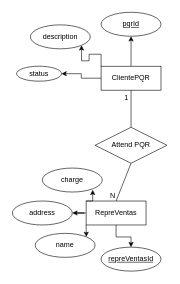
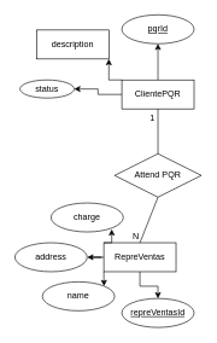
  <mxCell id="0" />
  <mxCell id="1" parent="0" />
  <mxCell id="2" style="edgeStyle=orthogonalEdgeStyle;rounded=0;orthogonalLoop=1;jettySize=auto;html=1;" edge="1" parent="1" source="5" target="8"><mxGeometry relative="1" as="geometry" /></mxCell>
  <mxCell id="3" style="edgeStyle=orthogonalEdgeStyle;rounded=0;orthogonalLoop=1;jettySize=auto;html=1;" edge="1" parent="1" source="5" target="6"><mxGeometry relative="1" as="geometry" /></mxCell>
  <mxCell id="4" style="edgeStyle=orthogonalEdgeStyle;rounded=0;orthogonalLoop=1;jettySize=auto;html=1;exitX=0;exitY=0;exitDx=0;exitDy=0;entryX=1;entryY=1;entryDx=0;entryDy=0;" edge="1" parent="1" source="5" target="7"><mxGeometry relative="1" as="geometry" /></mxCell>
  <mxCell id="5" value="ClientePQR" style="whiteSpace=wrap;html=1;align=center;" vertex="1" parent="1"><mxGeometry x="168" y="110" width="100" height="40" as="geometry" /></mxCell>
  <mxCell id="6" value="pqrId" style="ellipse;whiteSpace=wrap;html=1;align=center;fontStyle=4;" vertex="1" parent="1"><mxGeometry x="168" y="20" width="100" height="40" as="geometry" /></mxCell>
- <mxCell id="7" value="description" style="ellipse;whiteSpace=wrap;html=1;align=center;" vertex="1" parent="1"><mxGeometry x="50" y="41" width="100" height="40" as="geometry" /></mxCell>
+ <mxCell id="7" value="description" style="whiteSpace=wrap;html=1;align=center;rounded=0;" vertex="1" parent="1"><mxGeometry x="50" y="41" width="100" height="40" as="geometry" /></mxCell>
  <mxCell id="8" value="status" style="ellipse;whiteSpace=wrap;html=1;align=center;" vertex="1" parent="1"><mxGeometry x="27" y="110" width="75" height="25" as="geometry" /></mxCell>
  <mxCell id="9" style="edgeStyle=orthogonalEdgeStyle;rounded=0;orthogonalLoop=1;jettySize=auto;html=1;" edge="1" parent="1" source="12" target="18"><mxGeometry relative="1" as="geometry" /></mxCell>
  <mxCell id="10" style="edgeStyle=orthogonalEdgeStyle;rounded=0;orthogonalLoop=1;jettySize=auto;html=1;exitX=0;exitY=1;exitDx=0;exitDy=0;entryX=1;entryY=0;entryDx=0;entryDy=0;" edge="1" parent="1" source="12" target="21"><mxGeometry relative="1" as="geometry" /></mxCell>
  <mxCell id="11" style="edgeStyle=orthogonalEdgeStyle;rounded=0;orthogonalLoop=1;jettySize=auto;html=1;exitX=0;exitY=0.5;exitDx=0;exitDy=0;" edge="1" parent="1" source="12" target="20"><mxGeometry relative="1" as="geometry" /></mxCell>
  <mxCell id="12" value="RepreVentas" style="whiteSpace=wrap;html=1;align=center;" vertex="1" parent="1"><mxGeometry x="143" y="335" width="100" height="40" as="geometry" /></mxCell>
  <mxCell id="13" value="" style="endArrow=none;html=1;rounded=0;exitX=0.5;exitY=1;exitDx=0;exitDy=0;entryX=0.5;entryY=0;entryDx=0;entryDy=0;" edge="1" parent="1" source="15" target="12"><mxGeometry relative="1" as="geometry"><mxPoint x="176" y="251" as="sourcePoint" /><mxPoint x="336" y="251" as="targetPoint" /><Array as="points" /></mxGeometry></mxCell>
  <mxCell id="14" value="N" style="resizable=0;html=1;whiteSpace=wrap;align=right;verticalAlign=bottom;" connectable="0" vertex="1" parent="13"><mxGeometry x="1" relative="1" as="geometry" /></mxCell>
  <mxCell id="15" value="Attend PQR" style="shape=rhombus;perimeter=rhombusPerimeter;whiteSpace=wrap;html=1;align=center;" vertex="1" parent="1"><mxGeometry x="158" y="212" width="120" height="60" as="geometry" /></mxCell>
  <mxCell id="16" value="" style="endArrow=none;html=1;rounded=0;entryX=0.5;entryY=1;entryDx=0;entryDy=0;" edge="1" parent="1" source="15" target="5"><mxGeometry relative="1" as="geometry"><mxPoint x="65" y="303" as="sourcePoint" /><mxPoint x="71" y="212" as="targetPoint" /></mxGeometry></mxCell>
  <mxCell id="17" value="1" style="resizable=0;html=1;whiteSpace=wrap;align=right;verticalAlign=bottom;" connectable="0" vertex="1" parent="16"><mxGeometry x="1" relative="1" as="geometry"><mxPoint x="-3" y="21" as="offset" /></mxGeometry></mxCell>
  <mxCell id="18" value="repreVentasId" style="ellipse;whiteSpace=wrap;html=1;align=center;fontStyle=4;" vertex="1" parent="1"><mxGeometry x="168" y="412" width="100" height="40" as="geometry" /></mxCell>
  <mxCell id="19" value="charge" style="ellipse;whiteSpace=wrap;html=1;align=center;" vertex="1" parent="1"><mxGeometry x="70" y="280" width="100" height="40" as="geometry" /></mxCell>
  <mxCell id="20" value="address" style="ellipse;whiteSpace=wrap;html=1;align=center;" vertex="1" parent="1"><mxGeometry x="20" y="335" width="100" height="40" as="geometry" /></mxCell>
  <mxCell id="21" value="name" style="ellipse;whiteSpace=wrap;html=1;align=center;" vertex="1" parent="1"><mxGeometry x="58" y="389" width="100" height="40" as="geometry" /></mxCell>
  <mxCell id="22" style="edgeStyle=orthogonalEdgeStyle;rounded=0;orthogonalLoop=1;jettySize=auto;html=1;exitX=0;exitY=0;exitDx=0;exitDy=0;entryX=0.84;entryY=0.908;entryDx=0;entryDy=0;entryPerimeter=0;" edge="1" parent="1" source="12" target="19"><mxGeometry relative="1" as="geometry" /></mxCell>
